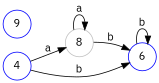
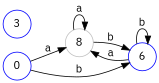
  digraph {
    fontname="IBM Plex Sans"
    rankdir=LR
    node [color=blue fontname="IBM Plex Sans" shape=circle]
    edge [fontname="IBM Plex Sans"]
    n1 [color=gray label=8]
    n2 [label=6]
-   0 [label=4]
-   9
+   0
+   9 [label=3]
    n1 -> n1 [label=a]
    n1 -> n2 [label=b]
+   n2 -> n1 [label=a]
    n2 -> n2 [label=b]
    0 -> n1 [label=a]
    0 -> n2 [label=b]
  }
